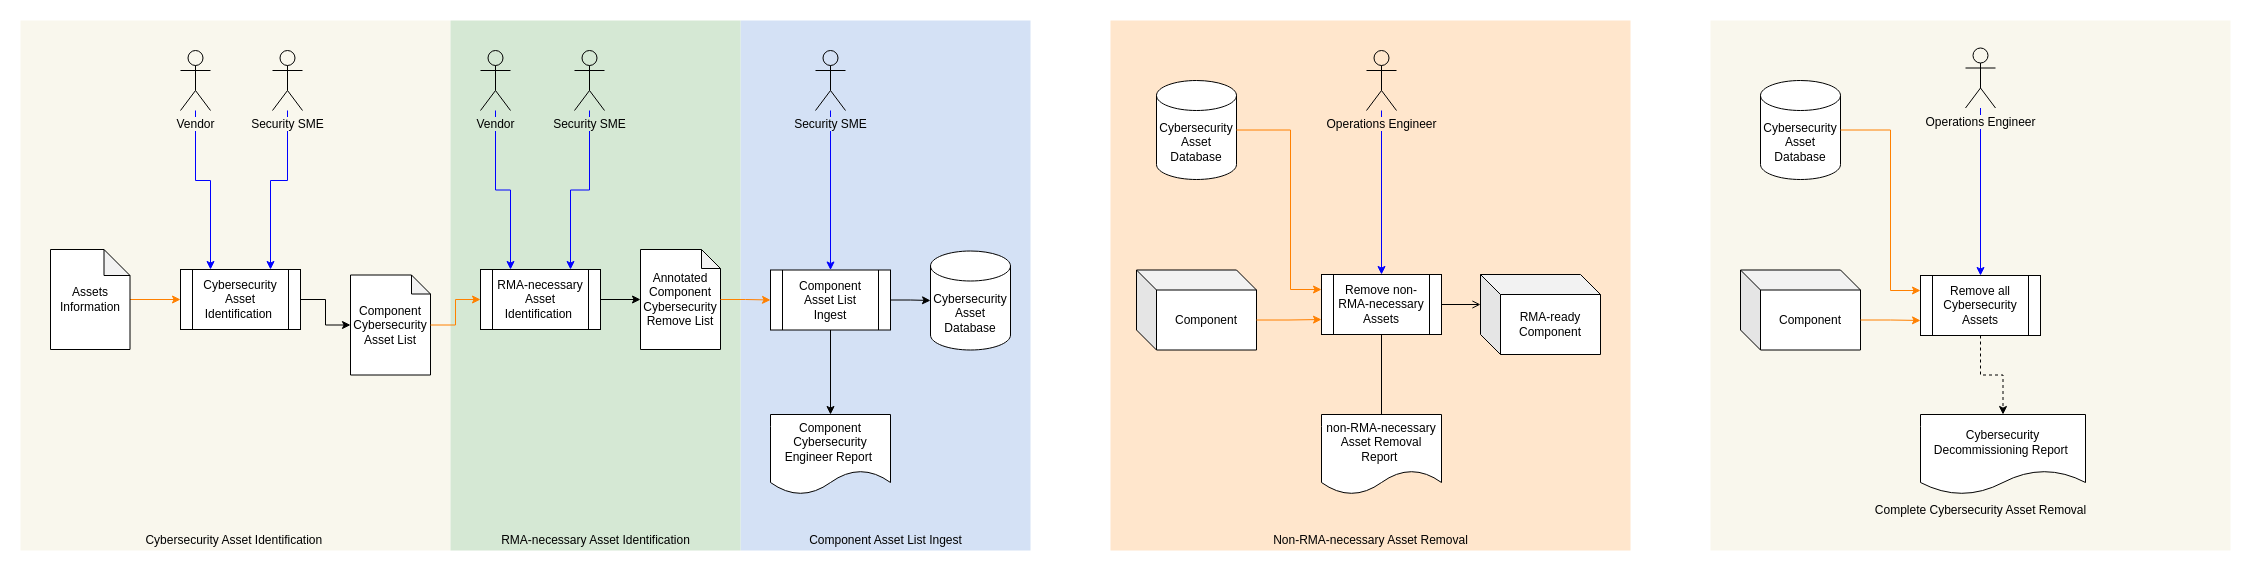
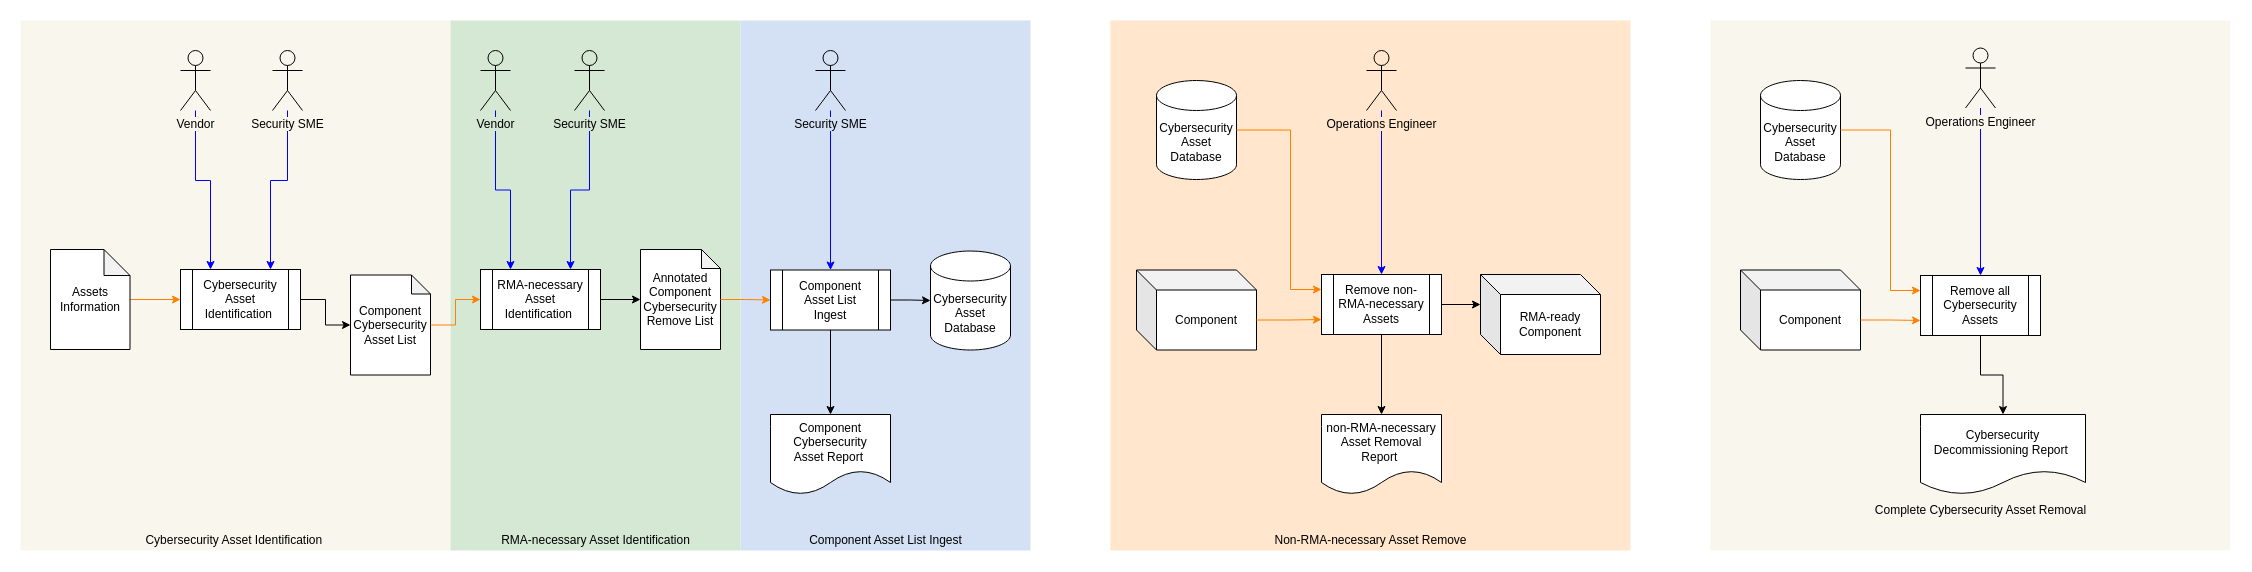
  <mxCell id="0" />
  <mxCell id="1" parent="0" />
  <mxCell id="2" value="" style="rounded=0;whiteSpace=wrap;html=1;strokeColor=none;fillColor=#D4E1F5;" parent="1" vertex="1"><mxGeometry x="740" y="20" width="290" height="530" as="geometry" /></mxCell>
  <mxCell id="3" value="Component Asset List Ingest" style="text;html=1;align=center;verticalAlign=middle;resizable=0;points=[];autosize=1;" parent="1" vertex="1"><mxGeometry x="800" y="530" width="170" height="20" as="geometry" /></mxCell>
  <mxCell id="4" value="" style="rounded=0;whiteSpace=wrap;html=1;strokeColor=none;fillColor=#F9F7ED;" parent="1" vertex="1"><mxGeometry x="1710" y="20" width="520" height="530" as="geometry" /></mxCell>
  <mxCell id="5" value="" style="rounded=0;whiteSpace=wrap;html=1;strokeColor=none;fillColor=#F9F7ED;" parent="1" vertex="1"><mxGeometry x="20" y="20" width="430" height="530" as="geometry" /></mxCell>
  <mxCell id="6" value="" style="rounded=0;whiteSpace=wrap;html=1;strokeColor=none;fillColor=#FFE6CC;" parent="1" vertex="1"><mxGeometry x="1110" y="20" width="520" height="530" as="geometry" /></mxCell>
  <mxCell id="7" value="" style="rounded=0;whiteSpace=wrap;html=1;strokeColor=none;fillColor=#D5E8D4;" parent="1" vertex="1"><mxGeometry x="450" y="20" width="290" height="530" as="geometry" /></mxCell>
  <mxCell id="8" value="RMA-necessary Asset Identification" style="text;html=1;align=center;verticalAlign=middle;resizable=0;points=[];autosize=1;" parent="1" vertex="1"><mxGeometry x="495" y="530" width="200" height="20" as="geometry" /></mxCell>
- <mxCell id="9" value="Non-RMA-necessary Asset Removal" style="text;html=1;align=center;verticalAlign=middle;resizable=0;points=[];autosize=1;" parent="1" vertex="1"><mxGeometry x="1265" y="530" width="210" height="20" as="geometry" /></mxCell>
+ <mxCell id="9" value="Non-RMA-necessary Asset Remove" style="text;html=1;align=center;verticalAlign=middle;resizable=0;points=[];autosize=1;" parent="1" vertex="1"><mxGeometry x="1265" y="530" width="210" height="20" as="geometry" /></mxCell>
  <mxCell id="10" value="Complete Cybersecurity Asset Removal" style="text;html=1;align=center;verticalAlign=middle;resizable=0;points=[];autosize=1;" parent="1" vertex="1"><mxGeometry x="1865" y="500" width="230" height="20" as="geometry" /></mxCell>
  <mxCell id="11" style="edgeStyle=orthogonalEdgeStyle;rounded=0;orthogonalLoop=1;jettySize=auto;html=1;exitX=0.5;exitY=1;exitDx=0;exitDy=0;" parent="1" source="51" target="18" edge="1"><mxGeometry relative="1" as="geometry"><Array as="points" /></mxGeometry></mxCell>
  <mxCell id="12" style="edgeStyle=orthogonalEdgeStyle;rounded=0;orthogonalLoop=1;jettySize=auto;html=1;entryX=0;entryY=0.5;entryDx=0;entryDy=0;entryPerimeter=0;exitX=1;exitY=0.5;exitDx=0;exitDy=0;" parent="1" source="51" target="23" edge="1"><mxGeometry relative="1" as="geometry"><mxPoint x="-16" y="140" as="sourcePoint" /></mxGeometry></mxCell>
  <mxCell id="13" style="edgeStyle=orthogonalEdgeStyle;rounded=0;orthogonalLoop=1;jettySize=auto;html=1;" parent="1" source="14" target="25" edge="1"><mxGeometry relative="1" as="geometry" /></mxCell>
  <mxCell id="14" value="Cybersecurity Asset Identification&amp;nbsp;" style="shape=process;whiteSpace=wrap;html=1;backgroundOutline=1;" parent="1" vertex="1"><mxGeometry x="180" y="269" width="120" height="60" as="geometry" /></mxCell>
  <mxCell id="15" value="Cybersecurity Asset Identification&amp;nbsp;" style="text;html=1;align=center;verticalAlign=middle;resizable=0;points=[];autosize=1;" parent="1" vertex="1"><mxGeometry x="135" y="530" width="200" height="20" as="geometry" /></mxCell>
  <mxCell id="16" style="edgeStyle=orthogonalEdgeStyle;rounded=0;orthogonalLoop=1;jettySize=auto;html=1;entryX=0;entryY=0.5;entryDx=0;entryDy=0;strokeColor=#FF8000;" parent="1" source="17" target="14" edge="1"><mxGeometry relative="1" as="geometry" /></mxCell>
  <mxCell id="17" value="Assets Information" style="shape=note;whiteSpace=wrap;html=1;backgroundOutline=1;darkOpacity=0.05;size=26;" parent="1" vertex="1"><mxGeometry x="50" y="249" width="79.5" height="100" as="geometry" /></mxCell>
- <mxCell id="18" value="Component Cybersecurity&lt;br&gt;Engineer Report&amp;nbsp;" style="shape=document;whiteSpace=wrap;html=1;boundedLbl=1;" parent="1" vertex="1"><mxGeometry x="770" y="414" width="120" height="80" as="geometry" /></mxCell>
+ <mxCell id="18" value="Component Cybersecurity&lt;br&gt;Asset Report&amp;nbsp;" style="shape=document;whiteSpace=wrap;html=1;boundedLbl=1;" parent="1" vertex="1"><mxGeometry x="770" y="414" width="120" height="80" as="geometry" /></mxCell>
  <mxCell id="19" style="edgeStyle=orthogonalEdgeStyle;rounded=0;orthogonalLoop=1;jettySize=auto;html=1;entryX=0.25;entryY=0;entryDx=0;entryDy=0;strokeColor=#0000FF;" parent="1" source="20" target="14" edge="1"><mxGeometry relative="1" as="geometry"><Array as="points"><mxPoint x="195" y="180" /><mxPoint x="210" y="180" /></Array></mxGeometry></mxCell>
  <mxCell id="20" value="&lt;span style=&quot;background-color: rgb(249 , 247 , 237)&quot;&gt;Vendor&lt;/span&gt;" style="shape=umlActor;verticalLabelPosition=bottom;verticalAlign=top;html=1;outlineConnect=0;fillColor=none;" parent="1" vertex="1"><mxGeometry x="180" y="50" width="30" height="60" as="geometry" /></mxCell>
  <mxCell id="21" style="edgeStyle=orthogonalEdgeStyle;rounded=0;orthogonalLoop=1;jettySize=auto;html=1;strokeColor=#0000FF;entryX=0.75;entryY=0;entryDx=0;entryDy=0;" parent="1" source="22" target="14" edge="1"><mxGeometry relative="1" as="geometry"><Array as="points"><mxPoint x="287" y="180" /><mxPoint x="270" y="180" /></Array><mxPoint x="214" y="269" as="targetPoint" /></mxGeometry></mxCell>
  <mxCell id="22" value="&lt;span style=&quot;background-color: rgb(249 , 247 , 237)&quot;&gt;Security SME&lt;/span&gt;" style="shape=umlActor;verticalLabelPosition=bottom;verticalAlign=top;html=1;outlineConnect=0;fillColor=none;" parent="1" vertex="1"><mxGeometry x="272" y="50" width="30" height="60" as="geometry" /></mxCell>
  <mxCell id="23" value="Cybersecurity Asset Database" style="shape=cylinder3;whiteSpace=wrap;html=1;boundedLbl=1;backgroundOutline=1;size=15;" parent="1" vertex="1"><mxGeometry x="930" y="250.5" width="80" height="99" as="geometry" /></mxCell>
  <mxCell id="24" value="RMA-necessary Asset Identification&amp;nbsp;" style="shape=process;whiteSpace=wrap;html=1;backgroundOutline=1;" parent="1" vertex="1"><mxGeometry x="480" y="269" width="120" height="60" as="geometry" /></mxCell>
  <mxCell id="25" value="Component Cybersecurity Asset List" style="shape=note;whiteSpace=wrap;html=1;backgroundOutline=1;darkOpacity=0.05;size=19;" parent="1" vertex="1"><mxGeometry x="350" y="274.5" width="80" height="100" as="geometry" /></mxCell>
  <mxCell id="26" style="edgeStyle=orthogonalEdgeStyle;rounded=0;orthogonalLoop=1;jettySize=auto;html=1;strokeColor=#FF8000;entryX=0;entryY=0.5;entryDx=0;entryDy=0;" parent="1" source="25" target="24" edge="1"><mxGeometry relative="1" as="geometry"><mxPoint x="540" y="298.5" as="targetPoint" /></mxGeometry></mxCell>
  <mxCell id="27" style="edgeStyle=orthogonalEdgeStyle;rounded=0;orthogonalLoop=1;jettySize=auto;html=1;strokeColor=#0000FF;entryX=0.25;entryY=0;entryDx=0;entryDy=0;" parent="1" source="28" target="24" edge="1"><mxGeometry relative="1" as="geometry"><mxPoint x="485" y="257.5" as="targetPoint" /></mxGeometry></mxCell>
  <mxCell id="28" value="&lt;span style=&quot;background-color: rgb(213 , 232 , 212)&quot;&gt;Vendor&lt;/span&gt;" style="shape=umlActor;verticalLabelPosition=bottom;verticalAlign=top;html=1;outlineConnect=0;fillColor=none;" parent="1" vertex="1"><mxGeometry x="480" y="50" width="30" height="60" as="geometry" /></mxCell>
  <mxCell id="29" style="edgeStyle=orthogonalEdgeStyle;rounded=0;orthogonalLoop=1;jettySize=auto;html=1;strokeColor=#0000FF;entryX=0.75;entryY=0;entryDx=0;entryDy=0;" parent="1" source="30" target="24" edge="1"><mxGeometry relative="1" as="geometry"><mxPoint x="565" y="277.5" as="targetPoint" /></mxGeometry></mxCell>
  <mxCell id="30" value="&lt;span style=&quot;background-color: rgb(213 , 232 , 212)&quot;&gt;Security SME&lt;/span&gt;" style="shape=umlActor;verticalLabelPosition=bottom;verticalAlign=top;html=1;outlineConnect=0;fillColor=none;" parent="1" vertex="1"><mxGeometry x="574" y="50" width="30" height="60" as="geometry" /></mxCell>
- <mxCell id="31" style="edgeStyle=orthogonalEdgeStyle;rounded=0;orthogonalLoop=1;jettySize=auto;html=1;exitX=0.5;exitY=1;exitDx=0;exitDy=0;endArrow=none;" parent="1" source="33" target="34" edge="1"><mxGeometry relative="1" as="geometry" /></mxCell>
- <mxCell id="32" style="edgeStyle=orthogonalEdgeStyle;rounded=0;orthogonalLoop=1;jettySize=auto;html=1;entryX=0;entryY=0;entryDx=0;entryDy=30;entryPerimeter=0;strokeColor=#000000;endArrow=open;" parent="1" source="33" target="50" edge="1"><mxGeometry relative="1" as="geometry" /></mxCell>
+ <mxCell id="31" style="edgeStyle=orthogonalEdgeStyle;rounded=0;orthogonalLoop=1;jettySize=auto;html=1;exitX=0.5;exitY=1;exitDx=0;exitDy=0;" parent="1" source="33" target="34" edge="1"><mxGeometry relative="1" as="geometry" /></mxCell>
+ <mxCell id="32" style="edgeStyle=orthogonalEdgeStyle;rounded=0;orthogonalLoop=1;jettySize=auto;html=1;entryX=0;entryY=0;entryDx=0;entryDy=30;entryPerimeter=0;strokeColor=#000000;" parent="1" source="33" target="50" edge="1"><mxGeometry relative="1" as="geometry" /></mxCell>
  <mxCell id="33" value="Remove non-RMA-necessary Assets" style="shape=process;whiteSpace=wrap;html=1;backgroundOutline=1;" parent="1" vertex="1"><mxGeometry x="1321" y="274" width="120" height="60" as="geometry" /></mxCell>
  <mxCell id="34" value="non-RMA-necessary Asset Removal Report&amp;nbsp;" style="shape=document;whiteSpace=wrap;html=1;boundedLbl=1;" parent="1" vertex="1"><mxGeometry x="1321" y="414" width="120" height="80" as="geometry" /></mxCell>
  <mxCell id="35" style="edgeStyle=orthogonalEdgeStyle;rounded=0;orthogonalLoop=1;jettySize=auto;html=1;entryX=0.5;entryY=0;entryDx=0;entryDy=0;strokeColor=#0000FF;" parent="1" source="36" target="33" edge="1"><mxGeometry relative="1" as="geometry" /></mxCell>
  <mxCell id="36" value="&lt;span style=&quot;background-color: rgb(255 , 230 , 204)&quot;&gt;Operations Engineer&lt;/span&gt;" style="shape=umlActor;verticalLabelPosition=bottom;verticalAlign=top;html=1;outlineConnect=0;fillColor=none;" parent="1" vertex="1"><mxGeometry x="1366" y="50" width="30" height="60" as="geometry" /></mxCell>
- <mxCell id="37" style="edgeStyle=orthogonalEdgeStyle;rounded=0;orthogonalLoop=1;jettySize=auto;html=1;exitX=0.5;exitY=1;exitDx=0;exitDy=0;entryX=0.5;entryY=0;entryDx=0;entryDy=0;dashed=1;" parent="1" source="38" target="39" edge="1"><mxGeometry relative="1" as="geometry" /></mxCell>
+ <mxCell id="37" style="edgeStyle=orthogonalEdgeStyle;rounded=0;orthogonalLoop=1;jettySize=auto;html=1;exitX=0.5;exitY=1;exitDx=0;exitDy=0;entryX=0.5;entryY=0;entryDx=0;entryDy=0;" parent="1" source="38" target="39" edge="1"><mxGeometry relative="1" as="geometry" /></mxCell>
  <mxCell id="38" value="Remove all Cybersecurity Assets" style="shape=process;whiteSpace=wrap;html=1;backgroundOutline=1;" parent="1" vertex="1"><mxGeometry x="1920" y="275" width="120" height="60" as="geometry" /></mxCell>
  <mxCell id="39" value="Cybersecurity Decommissioning Report&amp;nbsp;" style="shape=document;whiteSpace=wrap;html=1;boundedLbl=1;" parent="1" vertex="1"><mxGeometry x="1920" y="414" width="165" height="80" as="geometry" /></mxCell>
  <mxCell id="40" style="edgeStyle=orthogonalEdgeStyle;rounded=0;orthogonalLoop=1;jettySize=auto;html=1;strokeColor=#0000FF;" parent="1" source="41" target="38" edge="1"><mxGeometry relative="1" as="geometry"><mxPoint x="1980" y="150" as="sourcePoint" /></mxGeometry></mxCell>
  <mxCell id="41" value="&lt;span style=&quot;background-color: rgb(249 , 247 , 237)&quot;&gt;Operations Engineer&lt;/span&gt;" style="shape=umlActor;verticalLabelPosition=bottom;verticalAlign=top;html=1;outlineConnect=0;fillColor=none;" parent="1" vertex="1"><mxGeometry x="1965" y="47.5" width="30" height="60" as="geometry" /></mxCell>
  <mxCell id="42" value="Cybersecurity Asset Database" style="shape=cylinder3;whiteSpace=wrap;html=1;boundedLbl=1;backgroundOutline=1;size=15;" parent="1" vertex="1"><mxGeometry x="1156" y="80" width="80" height="99" as="geometry" /></mxCell>
  <mxCell id="43" value="Cybersecurity Asset Database" style="shape=cylinder3;whiteSpace=wrap;html=1;boundedLbl=1;backgroundOutline=1;size=15;" parent="1" vertex="1"><mxGeometry x="1760" y="80" width="80" height="99" as="geometry" /></mxCell>
  <mxCell id="44" style="edgeStyle=orthogonalEdgeStyle;rounded=0;orthogonalLoop=1;jettySize=auto;html=1;strokeColor=#FF8000;exitX=1;exitY=0.5;exitDx=0;exitDy=0;exitPerimeter=0;entryX=0;entryY=0.25;entryDx=0;entryDy=0;" parent="1" source="42" target="33" edge="1"><mxGeometry relative="1" as="geometry"><mxPoint x="351" y="-86" as="sourcePoint" /><mxPoint x="911" y="-361" as="targetPoint" /><Array as="points"><mxPoint x="1290" y="130" /><mxPoint x="1290" y="289" /></Array></mxGeometry></mxCell>
  <mxCell id="45" style="edgeStyle=orthogonalEdgeStyle;rounded=0;orthogonalLoop=1;jettySize=auto;html=1;strokeColor=#FF8000;exitX=1;exitY=0.5;exitDx=0;exitDy=0;exitPerimeter=0;entryX=0;entryY=0.25;entryDx=0;entryDy=0;" parent="1" source="43" target="38" edge="1"><mxGeometry relative="1" as="geometry"><mxPoint x="1270" y="139.5" as="sourcePoint" /><mxPoint x="1411" y="299" as="targetPoint" /><Array as="points"><mxPoint x="1890" y="130" /><mxPoint x="1890" y="290" /></Array></mxGeometry></mxCell>
  <mxCell id="46" value="Component" style="shape=cube;whiteSpace=wrap;html=1;boundedLbl=1;backgroundOutline=1;darkOpacity=0.05;darkOpacity2=0.1;" parent="1" vertex="1"><mxGeometry x="1136" y="269.5" width="120" height="80" as="geometry" /></mxCell>
  <mxCell id="47" style="edgeStyle=orthogonalEdgeStyle;rounded=0;orthogonalLoop=1;jettySize=auto;html=1;strokeColor=#FF8000;exitX=0;exitY=0;exitDx=120;exitDy=50;exitPerimeter=0;entryX=0;entryY=0.75;entryDx=0;entryDy=0;" parent="1" source="46" target="33" edge="1"><mxGeometry relative="1" as="geometry"><mxPoint x="1151" y="-361" as="sourcePoint" /><mxPoint x="1276" y="-361" as="targetPoint" /></mxGeometry></mxCell>
  <mxCell id="48" value="Component" style="shape=cube;whiteSpace=wrap;html=1;boundedLbl=1;backgroundOutline=1;darkOpacity=0.05;darkOpacity2=0.1;" parent="1" vertex="1"><mxGeometry x="1740" y="269.5" width="120" height="80" as="geometry" /></mxCell>
  <mxCell id="49" style="edgeStyle=orthogonalEdgeStyle;rounded=0;orthogonalLoop=1;jettySize=auto;html=1;strokeColor=#FF8000;exitX=0;exitY=0;exitDx=120;exitDy=50;exitPerimeter=0;entryX=0;entryY=0.75;entryDx=0;entryDy=0;" parent="1" source="48" target="38" edge="1"><mxGeometry relative="1" as="geometry"><mxPoint x="1755" y="-362" as="sourcePoint" /><mxPoint x="1995" y="318" as="targetPoint" /></mxGeometry></mxCell>
  <mxCell id="50" value="RMA-ready&lt;br&gt;Component" style="shape=cube;whiteSpace=wrap;html=1;boundedLbl=1;backgroundOutline=1;darkOpacity=0.05;darkOpacity2=0.1;" parent="1" vertex="1"><mxGeometry x="1480" y="274" width="120" height="80" as="geometry" /></mxCell>
  <mxCell id="51" value="Component Asset List&lt;br&gt;Ingest" style="shape=process;whiteSpace=wrap;html=1;backgroundOutline=1;" parent="1" vertex="1"><mxGeometry x="770" y="269.5" width="120" height="60" as="geometry" /></mxCell>
  <mxCell id="52" style="edgeStyle=orthogonalEdgeStyle;rounded=0;orthogonalLoop=1;jettySize=auto;html=1;strokeColor=#0000FF;entryX=0.5;entryY=0;entryDx=0;entryDy=0;" parent="1" source="53" target="51" edge="1"><mxGeometry relative="1" as="geometry"><mxPoint x="855" y="277.5" as="targetPoint" /></mxGeometry></mxCell>
  <mxCell id="53" value="&lt;span style=&quot;background-color: rgb(212 , 225 , 245)&quot;&gt;Security SME&lt;/span&gt;" style="shape=umlActor;verticalLabelPosition=bottom;verticalAlign=top;html=1;outlineConnect=0;fillColor=none;" parent="1" vertex="1"><mxGeometry x="815" y="50" width="30" height="60" as="geometry" /></mxCell>
  <mxCell id="54" value="Annotated Component Cybersecurity Remove List" style="shape=note;whiteSpace=wrap;html=1;backgroundOutline=1;darkOpacity=0.05;size=19;" parent="1" vertex="1"><mxGeometry x="640" y="249" width="80" height="100" as="geometry" /></mxCell>
  <mxCell id="55" style="edgeStyle=orthogonalEdgeStyle;rounded=0;orthogonalLoop=1;jettySize=auto;html=1;strokeColor=#FF8000;entryX=0;entryY=0.5;entryDx=0;entryDy=0;" parent="1" source="54" target="51" edge="1"><mxGeometry relative="1" as="geometry"><mxPoint x="790" y="298" as="targetPoint" /></mxGeometry></mxCell>
  <mxCell id="56" style="edgeStyle=orthogonalEdgeStyle;rounded=0;orthogonalLoop=1;jettySize=auto;html=1;exitX=1;exitY=0.5;exitDx=0;exitDy=0;" parent="1" source="24" target="54" edge="1"><mxGeometry relative="1" as="geometry"><mxPoint x="610" y="298" as="sourcePoint" /></mxGeometry></mxCell>
